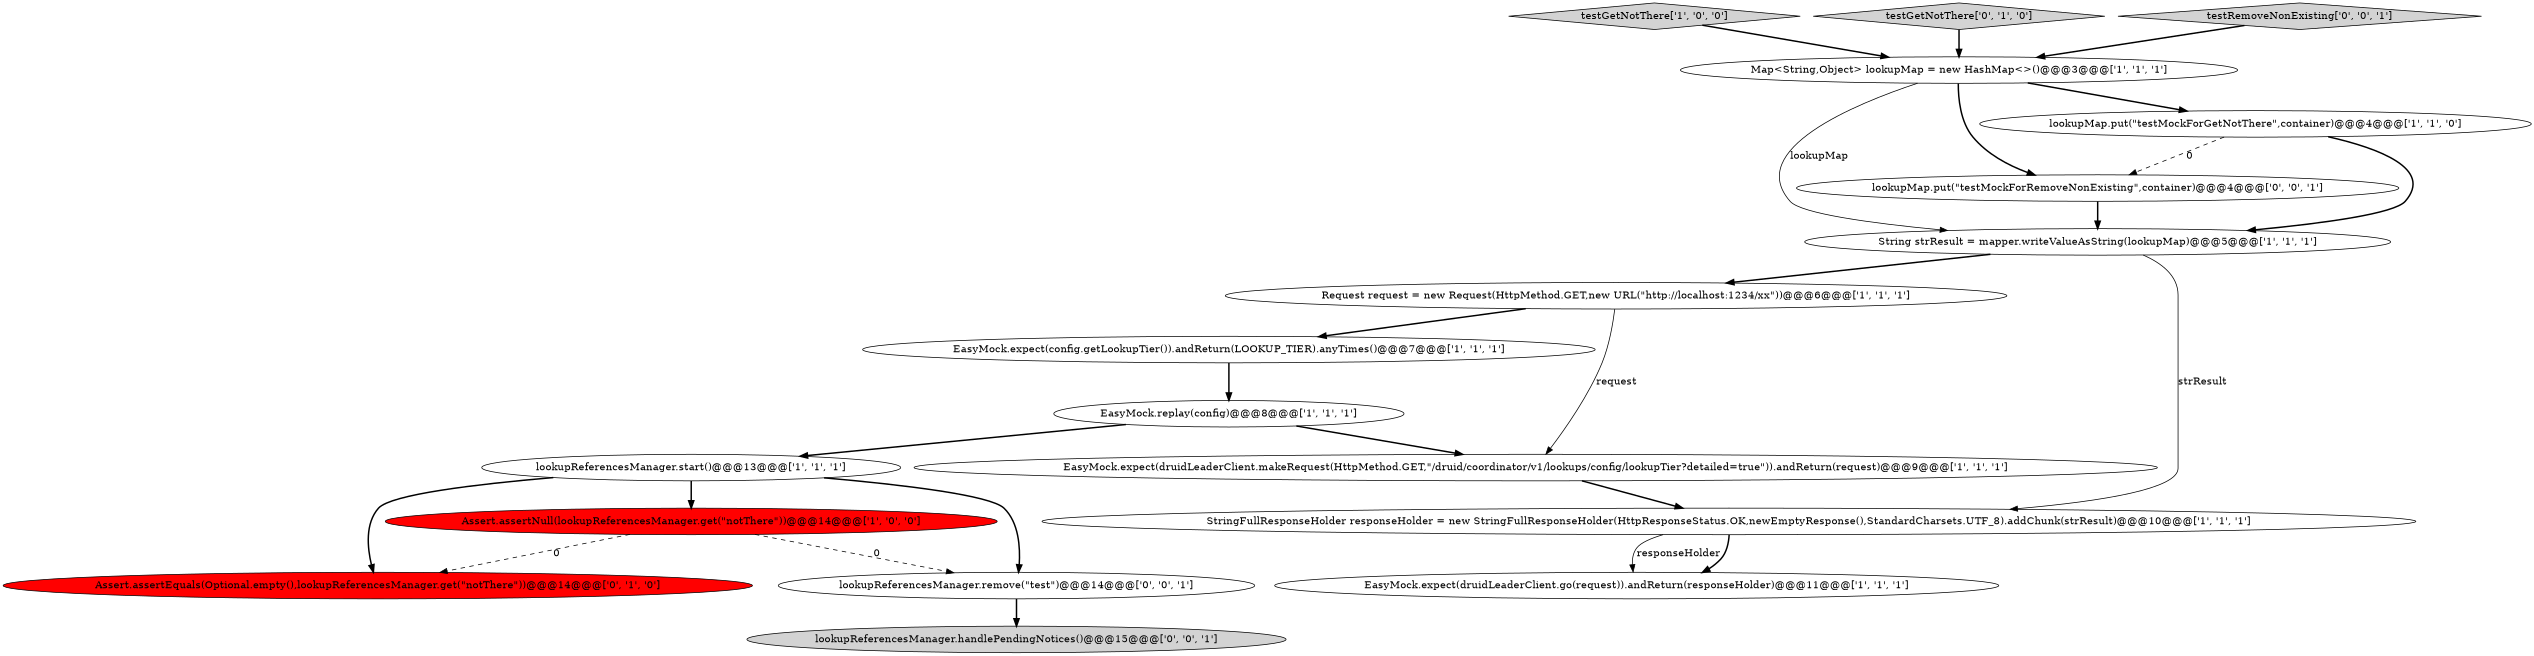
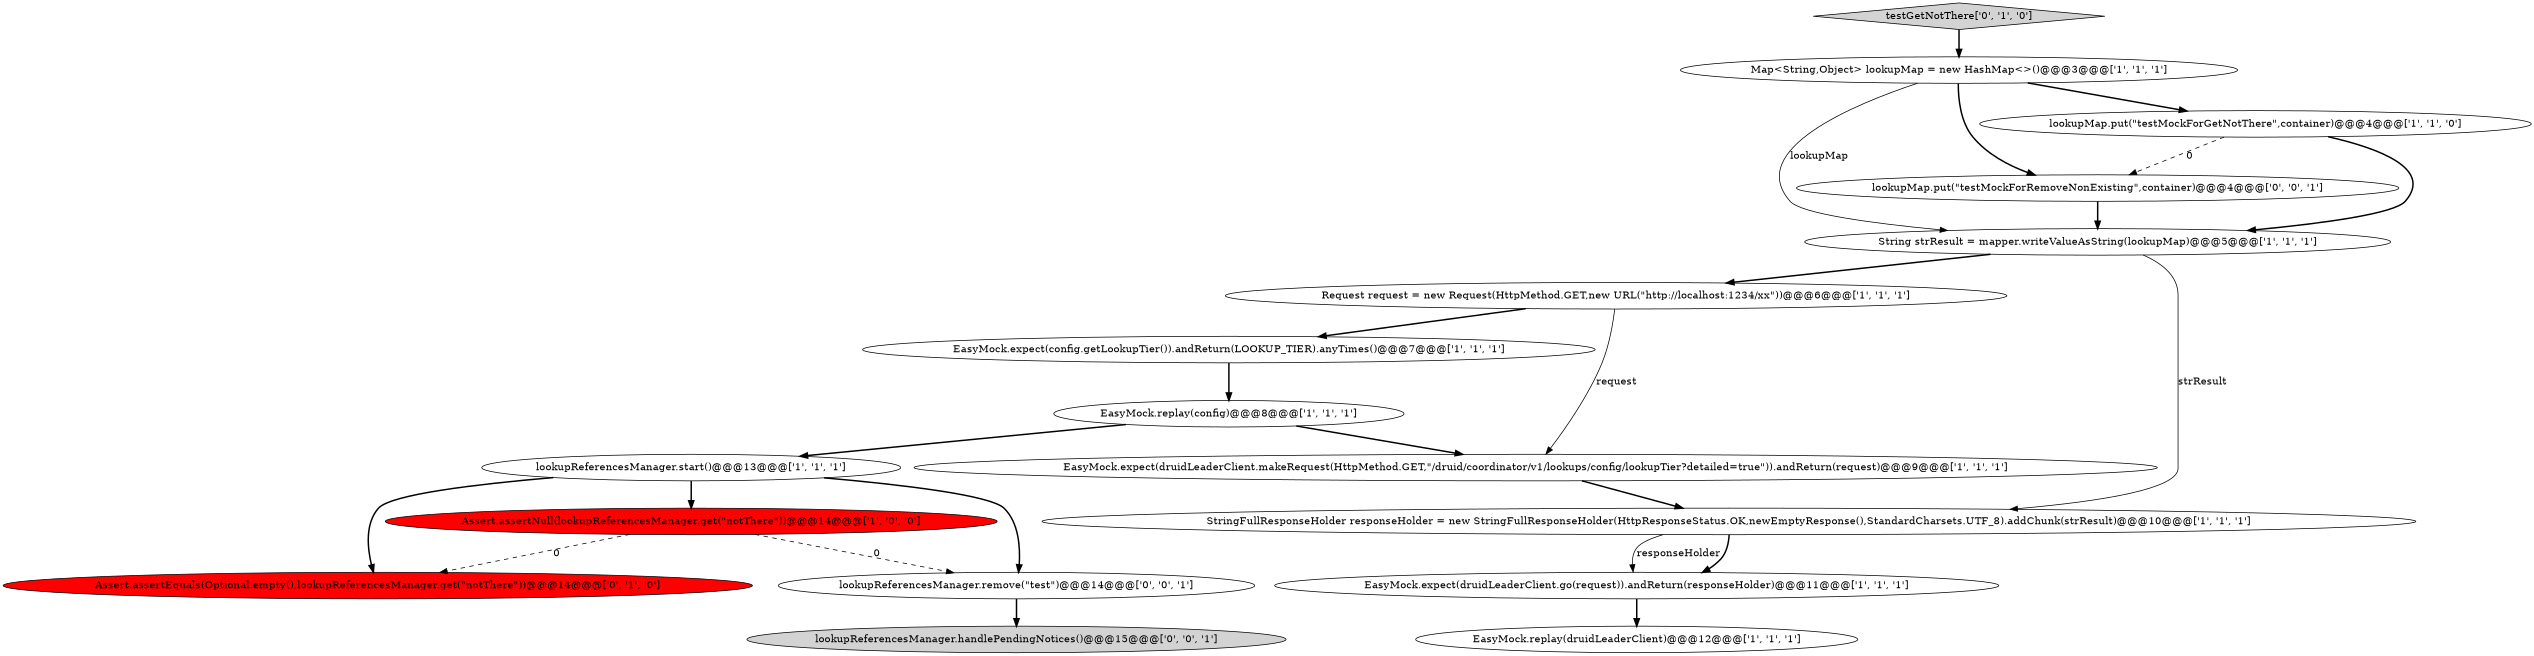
  digraph {
    node [fillcolor=white shape=ellipse style=filled]
    edge [style=bold]
-   n1 [fillcolor=lightgray label="testGetNotThere['1', '0', '0']" shape=diamond]
    n2 [label="Map<String,Object> lookupMap = new HashMap<>()@@@3@@@['1', '1', '1']"]
    n3 [label="String strResult = mapper.writeValueAsString(lookupMap)@@@5@@@['1', '1', '1']"]
    n4 [label="lookupMap.put(\"testMockForRemoveNonExisting\",container)@@@4@@@['0', '0', '1']"]
    n5 [label="lookupMap.put(\"testMockForGetNotThere\",container)@@@4@@@['1', '1', '0']"]
    n6 [label="StringFullResponseHolder responseHolder = new StringFullResponseHolder(HttpResponseStatus.OK,newEmptyResponse(),StandardCharsets.UTF_8).addChunk(strResult)@@@10@@@['1', '1', '1']"]
    n7 [label="EasyMock.expect(druidLeaderClient.go(request)).andReturn(responseHolder)@@@11@@@['1', '1', '1']"]
+   n8 [label="EasyMock.replay(druidLeaderClient)@@@12@@@['1', '1', '1']"]
    n9 [label="Request request = new Request(HttpMethod.GET,new URL(\"http://localhost:1234/xx\"))@@@6@@@['1', '1', '1']"]
    n10 [label="EasyMock.expect(druidLeaderClient.makeRequest(HttpMethod.GET,\"/druid/coordinator/v1/lookups/config/lookupTier?detailed=true\")).andReturn(request)@@@9@@@['1', '1', '1']"]
    n11 [label="EasyMock.expect(config.getLookupTier()).andReturn(LOOKUP_TIER).anyTimes()@@@7@@@['1', '1', '1']"]
    n12 [label="lookupReferencesManager.remove(\"test\")@@@14@@@['0', '0', '1']"]
    n13 [fillcolor=lightgray label="lookupReferencesManager.handlePendingNotices()@@@15@@@['0', '0', '1']"]
    n14 [fillcolor=lightgray label="testGetNotThere['0', '1', '0']" shape=diamond]
    n15 [label="lookupReferencesManager.start()@@@13@@@['1', '1', '1']"]
    n16 [fillcolor=red label="Assert.assertEquals(Optional.empty(),lookupReferencesManager.get(\"notThere\"))@@@14@@@['0', '1', '0']"]
    n17 [fillcolor=red label="Assert.assertNull(lookupReferencesManager.get(\"notThere\"))@@@14@@@['1', '0', '0']"]
-   n18 [fillcolor=lightgray label="testRemoveNonExisting['0', '0', '1']" shape=diamond]
    n19 [label="EasyMock.replay(config)@@@8@@@['1', '1', '1']"]
-   n1 -> n2
    n2 -> n3 [label=lookupMap style=solid]
    n2 -> n4
    n2 -> n5
    n3 -> n6 [label=strResult style=solid]
    n3 -> n9
    n4 -> n3
    n5 -> n3
    n5 -> n4 [label=0 style=dashed]
    n6 -> n7 [label=responseHolder style=solid]
    n6 -> n7
+   n7 -> n8
    n9 -> n10 [label=request style=solid]
    n9 -> n11
    n10 -> n6
    n11 -> n19
    n12 -> n13
    n14 -> n2
    n15 -> n12
    n15 -> n16
    n15 -> n17
    n17 -> n12 [label=0 style=dashed]
    n17 -> n16 [label=0 style=dashed]
-   n18 -> n2
    n19 -> n10
    n19 -> n15
  }
